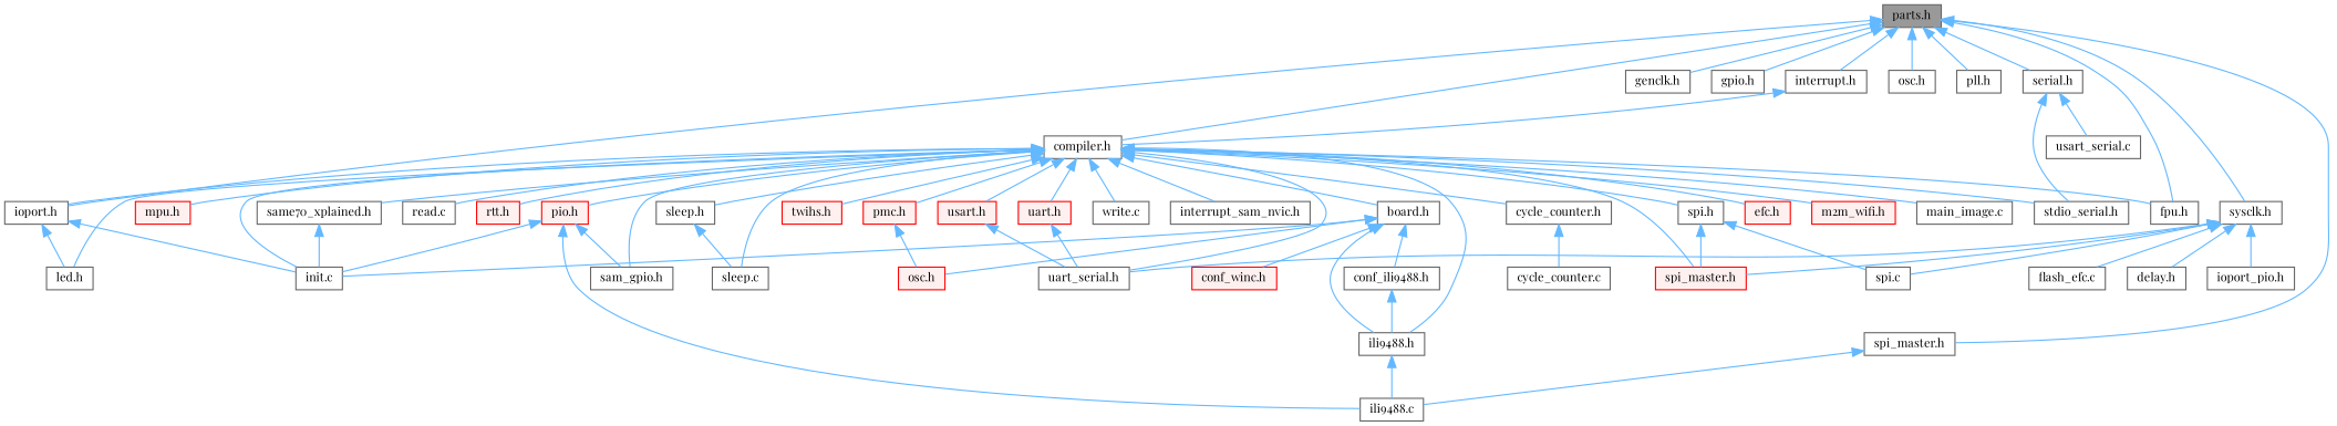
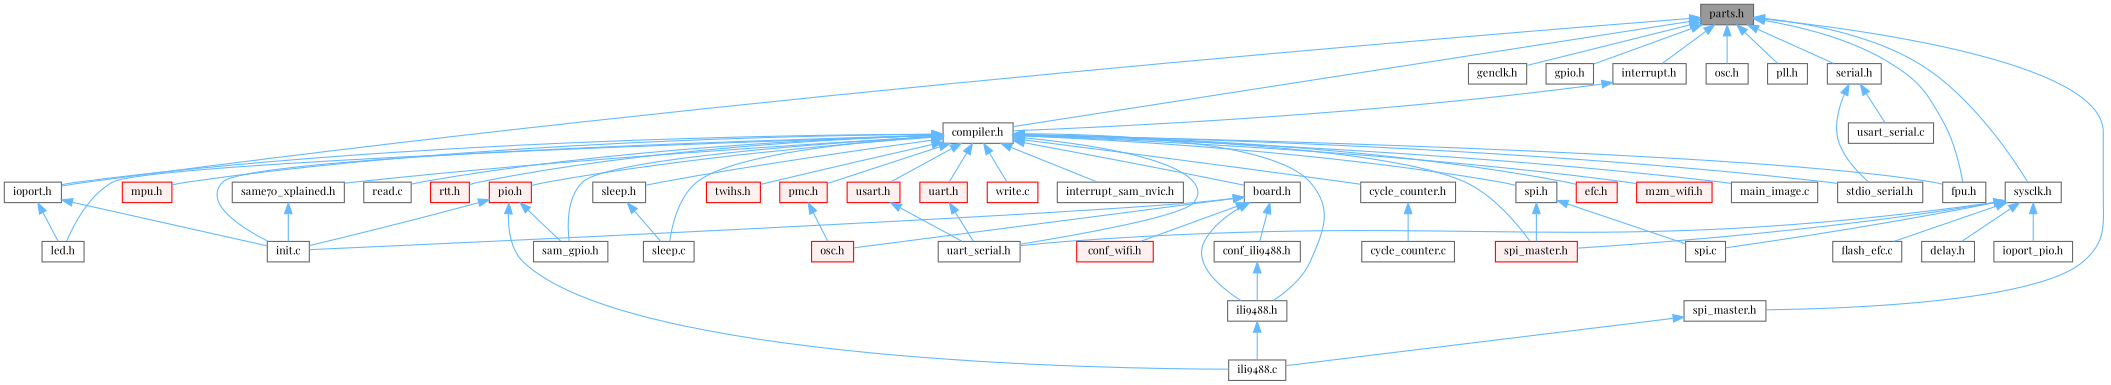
  digraph {
    fontname="Playfair Display"
    node [color=grey40 fillcolor=white fontname="Playfair Display" fontsize=10 shape=box style=filled]
    edge [color=steelblue1 dir=back fontname="Playfair Display" fontsize=10 labelfontname=FreeSans labelfontsize=10 style=solid]
    n1 [color=gray40 fillcolor=grey60 fontcolor=black height=0.2 label="parts.h" width=0.4]
    n2 [height=0.2 label="compiler.h" width=0.4]
    n3 [height=0.2 label="ioport.h" width=0.4]
    n4 [height=0.2 label="genclk.h" width=0.4]
    n5 [height=0.2 label="gpio.h" width=0.4]
    n6 [height=0.2 label="interrupt.h" width=0.4]
    n7 [height=0.2 label="osc.h" width=0.4]
    n8 [height=0.2 label="pll.h" width=0.4]
    n9 [height=0.2 label="serial.h" width=0.4]
    n10 [height=0.2 label="spi_master.h" width=0.4]
    n11 [height=0.2 label="sysclk.h" width=0.4]
    n12 [height=0.2 label="fpu.h" width=0.4]
    n13 [height=0.2 label="interrupt_sam_nvic.h" width=0.4]
    n14 [height=0.2 label="board.h" width=0.4]
    n15 [height=0.2 label="ili9488.h" width=0.4]
    n16 [height=0.2 label="init.c" width=0.4]
    n17 [height=0.2 label="cycle_counter.h" width=0.4]
    n18 [color=red fillcolor="#FFF0F0" height=0.2 label="efc.h" width=0.4]
    n19 [height=0.2 label="led.h" width=0.4]
    n20 [color=red fillcolor="#FFF0F0" height=0.2 label="m2m_wifi.h" width=0.4]
    n21 [height=0.2 label="main_image.c" width=0.4]
    n22 [color=red fillcolor="#FFF0F0" height=0.2 label="mpu.h" width=0.4]
    n23 [color=red fillcolor="#FFF0F0" height=0.2 label="pio.h" width=0.4]
    n24 [height=0.2 label="sam_gpio.h" width=0.4]
    n25 [color=red fillcolor="#FFF0F0" height=0.2 label="pmc.h" width=0.4]
    n26 [height=0.2 label="read.c" width=0.4]
    n27 [color=red fillcolor="#FFF0F0" height=0.2 label="rtt.h" width=0.4]
    n28 [height=0.2 label="same70_xplained.h" width=0.4]
    n29 [height=0.2 label="sleep.c" width=0.4]
    n30 [height=0.2 label="sleep.h" width=0.4]
    n31 [height=0.2 label="spi.h" width=0.4]
    n32 [color=red fillcolor="#FFF0F0" height=0.2 label="spi_master.h" width=0.4]
    n33 [height=0.2 label="stdio_serial.h" width=0.4]
    n34 [color=red fillcolor="#FFF0F0" height=0.2 label="twihs.h" width=0.4]
    n35 [color=red fillcolor="#FFF0F0" height=0.2 label="uart.h" width=0.4]
    n36 [height=0.2 label="uart_serial.h" width=0.4]
    n37 [color=red fillcolor="#FFF0F0" height=0.2 label="usart.h" width=0.4]
-   n38 [height=0.2 label="write.c" width=0.4]
+   n38 [color=red height=0.2 label="write.c" width=0.4]
    n39 [height=0.2 label="usart_serial.c" width=0.4]
    n40 [height=0.2 label="ili9488.c" width=0.4]
    n41 [height=0.2 label="flash_efc.c" width=0.4]
    n42 [height=0.2 label="spi.c" width=0.4]
    n43 [height=0.2 label="delay.h" width=0.4]
    n44 [height=0.2 label="ioport_pio.h" width=0.4]
    n45 [height=0.2 label="conf_ili9488.h" width=0.4]
-   n46 [color=red fillcolor="#FFF0F0" height=0.2 label="conf_winc.h" width=0.4]
+   n46 [color=red fillcolor="#FFF0F0" height=0.2 label="conf_wifi.h" width=0.4]
    n47 [color=red fillcolor="#FFF0F0" height=0.2 label="osc.h" width=0.4]
    n48 [height=0.2 label="cycle_counter.c" width=0.4]
    n1 -> n2
    n1 -> n3
    n1 -> n4
    n1 -> n5
    n1 -> n6
    n1 -> n7
    n1 -> n8
    n1 -> n9
    n1 -> n10
    n1 -> n11
    n1 -> n12
    n2 -> n3
    n2 -> n12
    n2 -> n13
    n2 -> n14
    n2 -> n15
    n2 -> n16
    n2 -> n17
    n2 -> n18
    n2 -> n19
    n2 -> n20
    n2 -> n21
    n2 -> n22
    n2 -> n23
    n2 -> n24
    n2 -> n25
    n2 -> n26
    n2 -> n27
    n2 -> n28
    n2 -> n29
    n2 -> n30
    n2 -> n31
    n2 -> n32
    n2 -> n33
    n2 -> n34
    n2 -> n35
    n2 -> n36
    n2 -> n37
    n2 -> n38
    n3 -> n16
    n3 -> n19
    n6 -> n2
    n9 -> n33
    n9 -> n39
    n10 -> n40
    n11 -> n32
    n11 -> n36
    n11 -> n41
    n11 -> n42
    n11 -> n43
    n11 -> n44
    n14 -> n15
    n14 -> n16
    n14 -> n45
    n14 -> n46
    n14 -> n47
    n15 -> n40
    n17 -> n48
    n23 -> n16
    n23 -> n24
    n23 -> n40
    n25 -> n47
    n28 -> n16
    n30 -> n29
    n31 -> n32
    n31 -> n42
    n35 -> n36
    n37 -> n36
    n45 -> n15
  }
